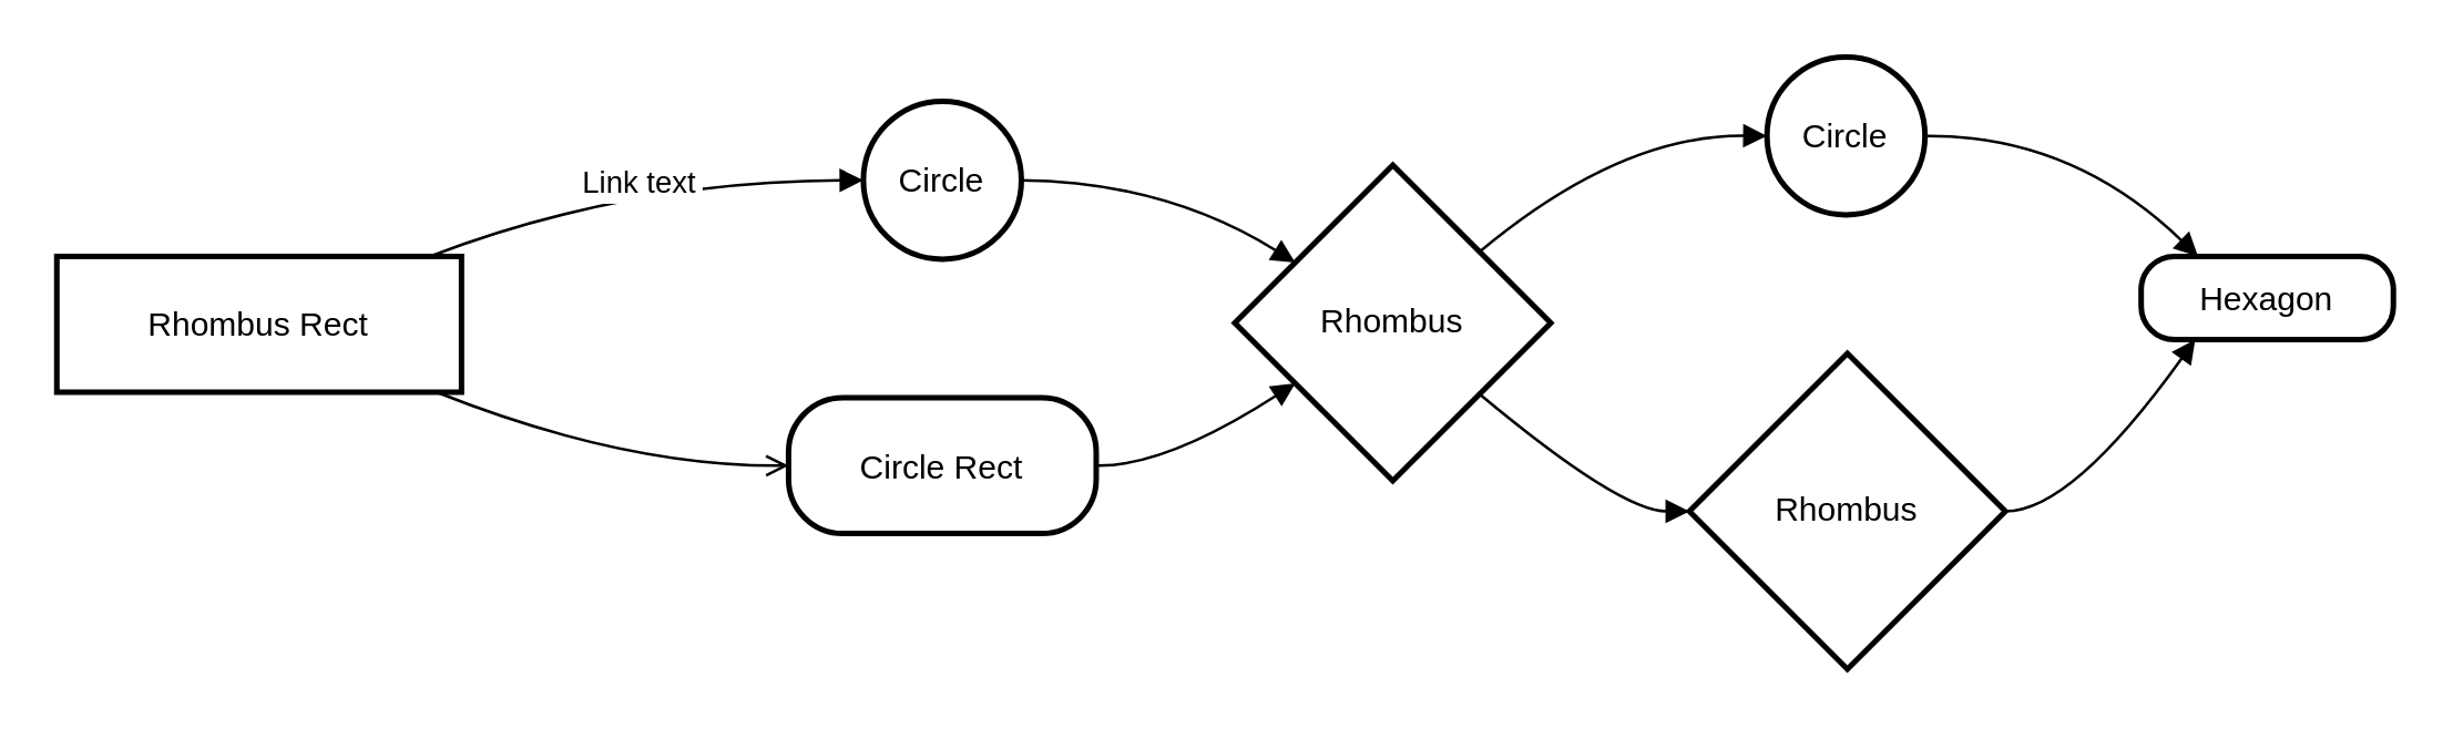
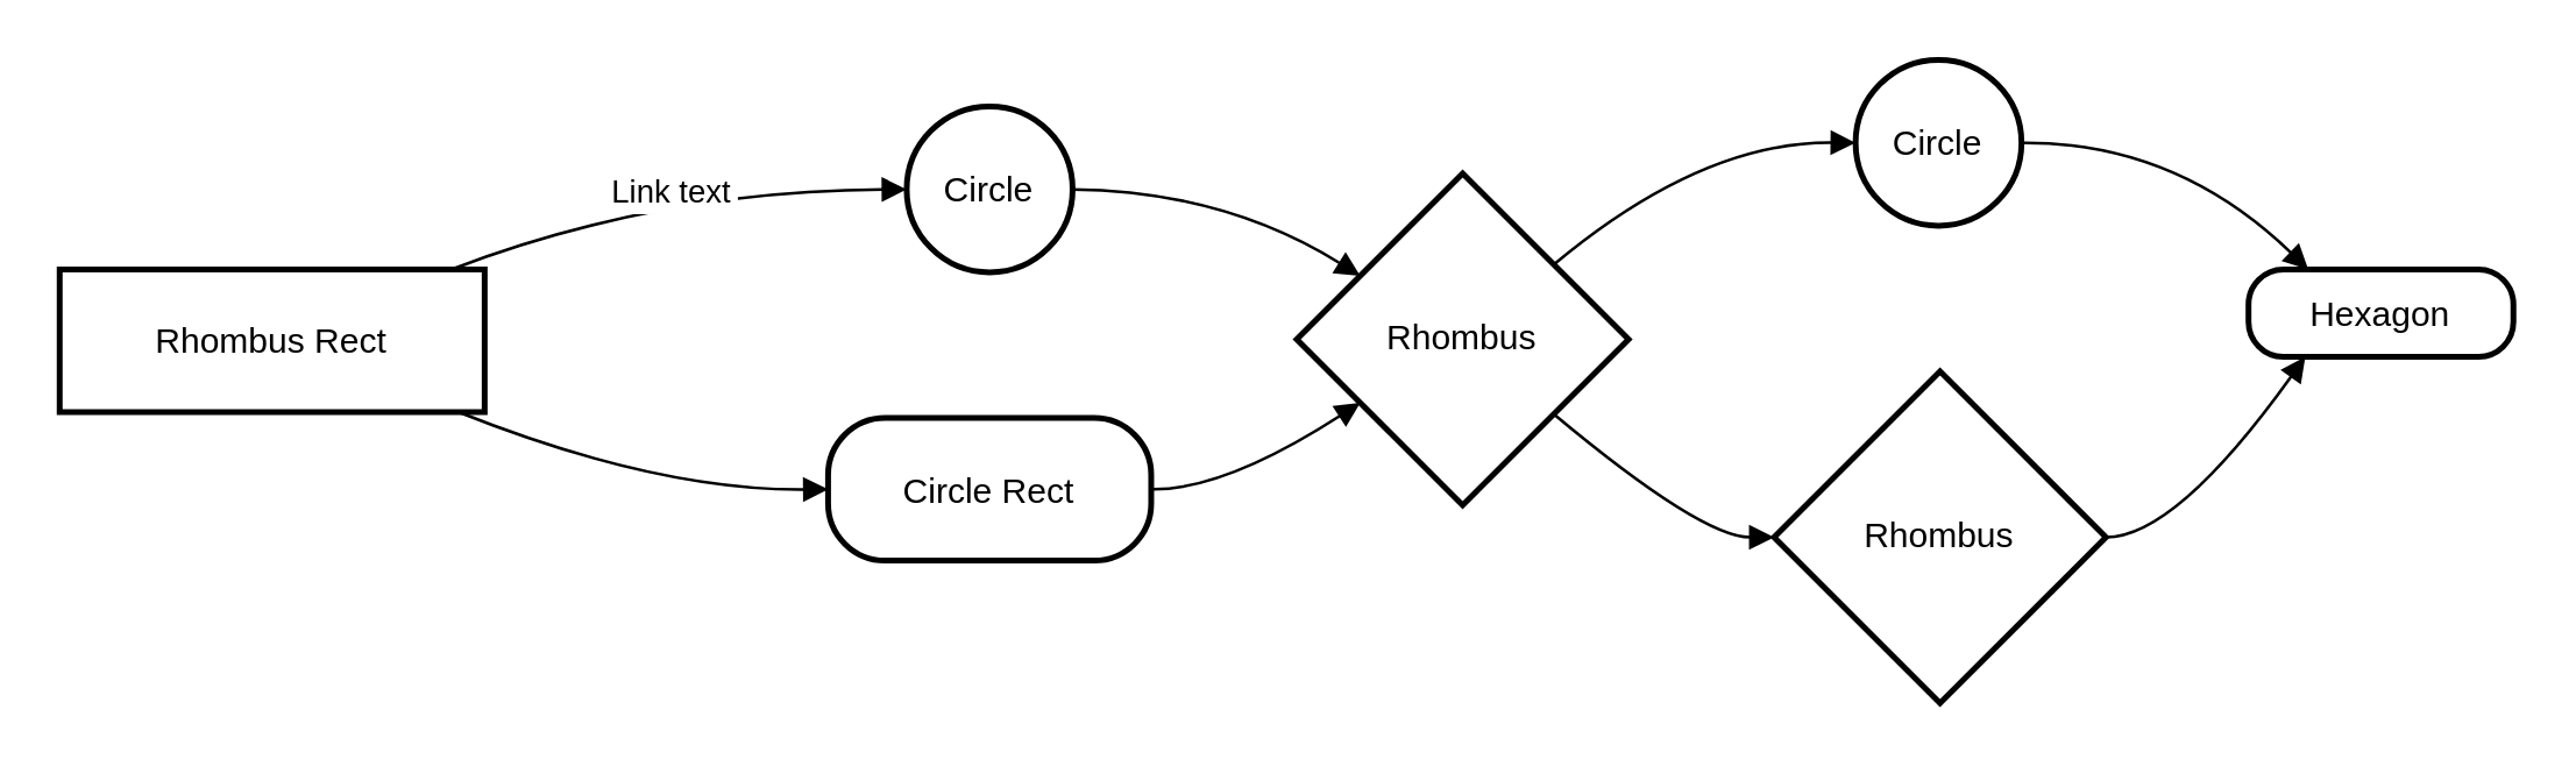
  <mxCell id="0" />
  <mxCell id="1" parent="0" />
  <mxCell id="2" value="Rhombus Rect" style="whiteSpace=wrap;strokeWidth=2;" vertex="1" parent="1"><mxGeometry x="20" y="92" width="146" height="49" as="geometry" /></mxCell>
  <mxCell id="3" value="Circle" style="ellipse;aspect=fixed;strokeWidth=2;whiteSpace=wrap;" vertex="1" parent="1"><mxGeometry x="311" y="36" width="57" height="57" as="geometry" /></mxCell>
  <mxCell id="4" value="Circle Rect" style="rounded=1;arcSize=40;strokeWidth=2" vertex="1" parent="1"><mxGeometry x="284" y="143" width="111" height="49" as="geometry" /></mxCell>
  <mxCell id="5" value="Rhombus" style="rhombus;strokeWidth=2;whiteSpace=wrap;" vertex="1" parent="1"><mxGeometry x="445" y="59" width="114" height="114" as="geometry" /></mxCell>
  <mxCell id="6" value="Circle" style="ellipse;aspect=fixed;strokeWidth=2;whiteSpace=wrap;" vertex="1" parent="1"><mxGeometry x="637" y="20" width="57" height="57" as="geometry" /></mxCell>
  <mxCell id="7" value="Rhombus" style="rhombus;strokeWidth=2;whiteSpace=wrap;" vertex="1" parent="1"><mxGeometry x="609" y="127" width="114" height="114" as="geometry" /></mxCell>
  <mxCell id="8" value="Hexagon" style="rounded=1;arcSize=40;strokeWidth=2" vertex="1" parent="1"><mxGeometry x="772" y="92" width="91" height="30" as="geometry" /></mxCell>
  <mxCell id="9" value="Link text" style="curved=1;startArrow=none;endArrow=block;exitX=0.93;exitY=-0.01;entryX=0;entryY=0.5;" edge="1" parent="1" source="2" target="3"><mxGeometry relative="1" as="geometry"><Array as="points"><mxPoint x="225" y="65" /></Array></mxGeometry></mxCell>
- <mxCell id="10" value="" style="curved=1;startArrow=none;endArrow=open;exitX=0.93;exitY=0.99;entryX=0;entryY=0.5;" edge="1" parent="1" source="2" target="4"><mxGeometry relative="1" as="geometry"><Array as="points"><mxPoint x="225" y="168" /></Array></mxGeometry></mxCell>
+ <mxCell id="10" value="" style="curved=1;startArrow=none;endArrow=block;exitX=0.93;exitY=0.99;entryX=0;entryY=0.5;" edge="1" parent="1" source="2" target="4"><mxGeometry relative="1" as="geometry"><Array as="points"><mxPoint x="225" y="168" /></Array></mxGeometry></mxCell>
  <mxCell id="11" value="" style="curved=1;startArrow=none;endArrow=block;exitX=1;exitY=0.5;entryX=0;entryY=0.19;" edge="1" parent="1" source="3" target="5"><mxGeometry relative="1" as="geometry"><Array as="points"><mxPoint x="420" y="65" /></Array></mxGeometry></mxCell>
  <mxCell id="12" value="" style="curved=1;startArrow=none;endArrow=block;exitX=1;exitY=0.5;entryX=0;entryY=0.81;" edge="1" parent="1" source="4" target="5"><mxGeometry relative="1" as="geometry"><Array as="points"><mxPoint x="420" y="168" /></Array></mxGeometry></mxCell>
  <mxCell id="13" value="" style="curved=1;startArrow=none;endArrow=block;exitX=1;exitY=0.09;entryX=0;entryY=0.5;" edge="1" parent="1" source="5" target="6"><mxGeometry relative="1" as="geometry"><Array as="points"><mxPoint x="584" y="48" /></Array></mxGeometry></mxCell>
  <mxCell id="14" value="" style="curved=1;startArrow=none;endArrow=block;exitX=1;exitY=0.91;entryX=0;entryY=0.5;" edge="1" parent="1" source="5" target="7"><mxGeometry relative="1" as="geometry"><Array as="points"><mxPoint x="584" y="184" /></Array></mxGeometry></mxCell>
  <mxCell id="15" value="" style="curved=1;startArrow=none;endArrow=block;exitX=1;exitY=0.5;entryX=0.22;entryY=-0.01;" edge="1" parent="1" source="6" target="8"><mxGeometry relative="1" as="geometry"><Array as="points"><mxPoint x="747" y="48" /></Array></mxGeometry></mxCell>
  <mxCell id="16" value="" style="curved=1;startArrow=none;endArrow=block;exitX=0.99;exitY=0.5;entryX=0.22;entryY=0.99;" edge="1" parent="1" source="7" target="8"><mxGeometry relative="1" as="geometry"><Array as="points"><mxPoint x="747" y="184" /></Array></mxGeometry></mxCell>
